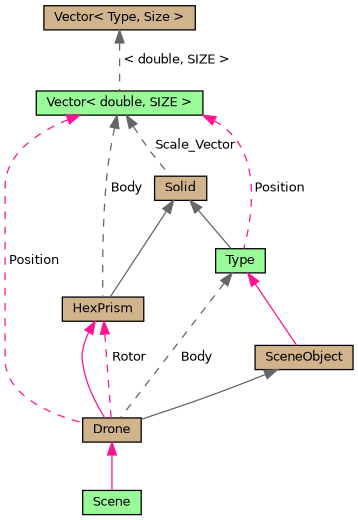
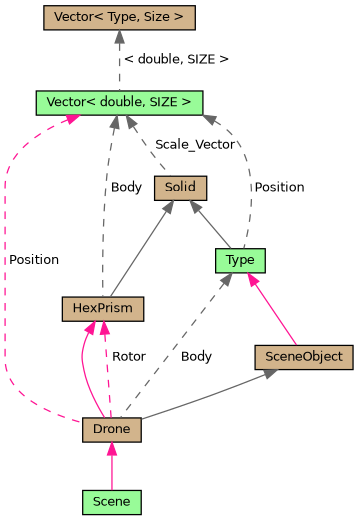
  digraph {
    node [color=black fillcolor=tan fontname=Helvetica fontsize=10 shape=record style=filled]
    edge [color=gray40 dir=back fontname=Helvetica fontsize=10 labelfontname=Helvetica labelfontsize=10 style=dashed]
    n1 [fillcolor=palegreen fontcolor=black height=0.2 label=Scene width=0.4]
    n2 [height=0.2 label=Drone width=0.4]
    n3 [height=0.2 label=HexPrism width=0.4]
    n4 [height=0.2 label=Solid width=0.4]
    n5 [fillcolor=palegreen height=0.2 label=Type width=0.4]
    n6 [height=0.2 label=SceneObject width=0.4]
    n7 [fillcolor=palegreen height=0.2 label="Vector\< double, SIZE \>" width=0.4]
    n8 [height=0.2 label="Vector\< Type, Size \>" width=0.4]
    n2 -> n1 [color=deeppink style=solid]
    n3 -> n2 [color=deeppink style=solid]
    n3 -> n2 [color=deeppink label=" Rotor"]
    n4 -> n3 [style=solid]
    n4 -> n5 [style=solid]
    n5 -> n2 [label=" Body"]
    n5 -> n6 [color=deeppink style=solid]
    n6 -> n2 [style=solid]
    n7 -> n2 [color=deeppink label=" Position"]
    n7 -> n3 [label=" Body"]
    n7 -> n4 [label=" Scale_Vector"]
-   n7 -> n5 [color=deeppink label=" Position"]
+   n7 -> n5 [label=" Position"]
    n8 -> n7 [label=" \< double, SIZE \>"]
  }
